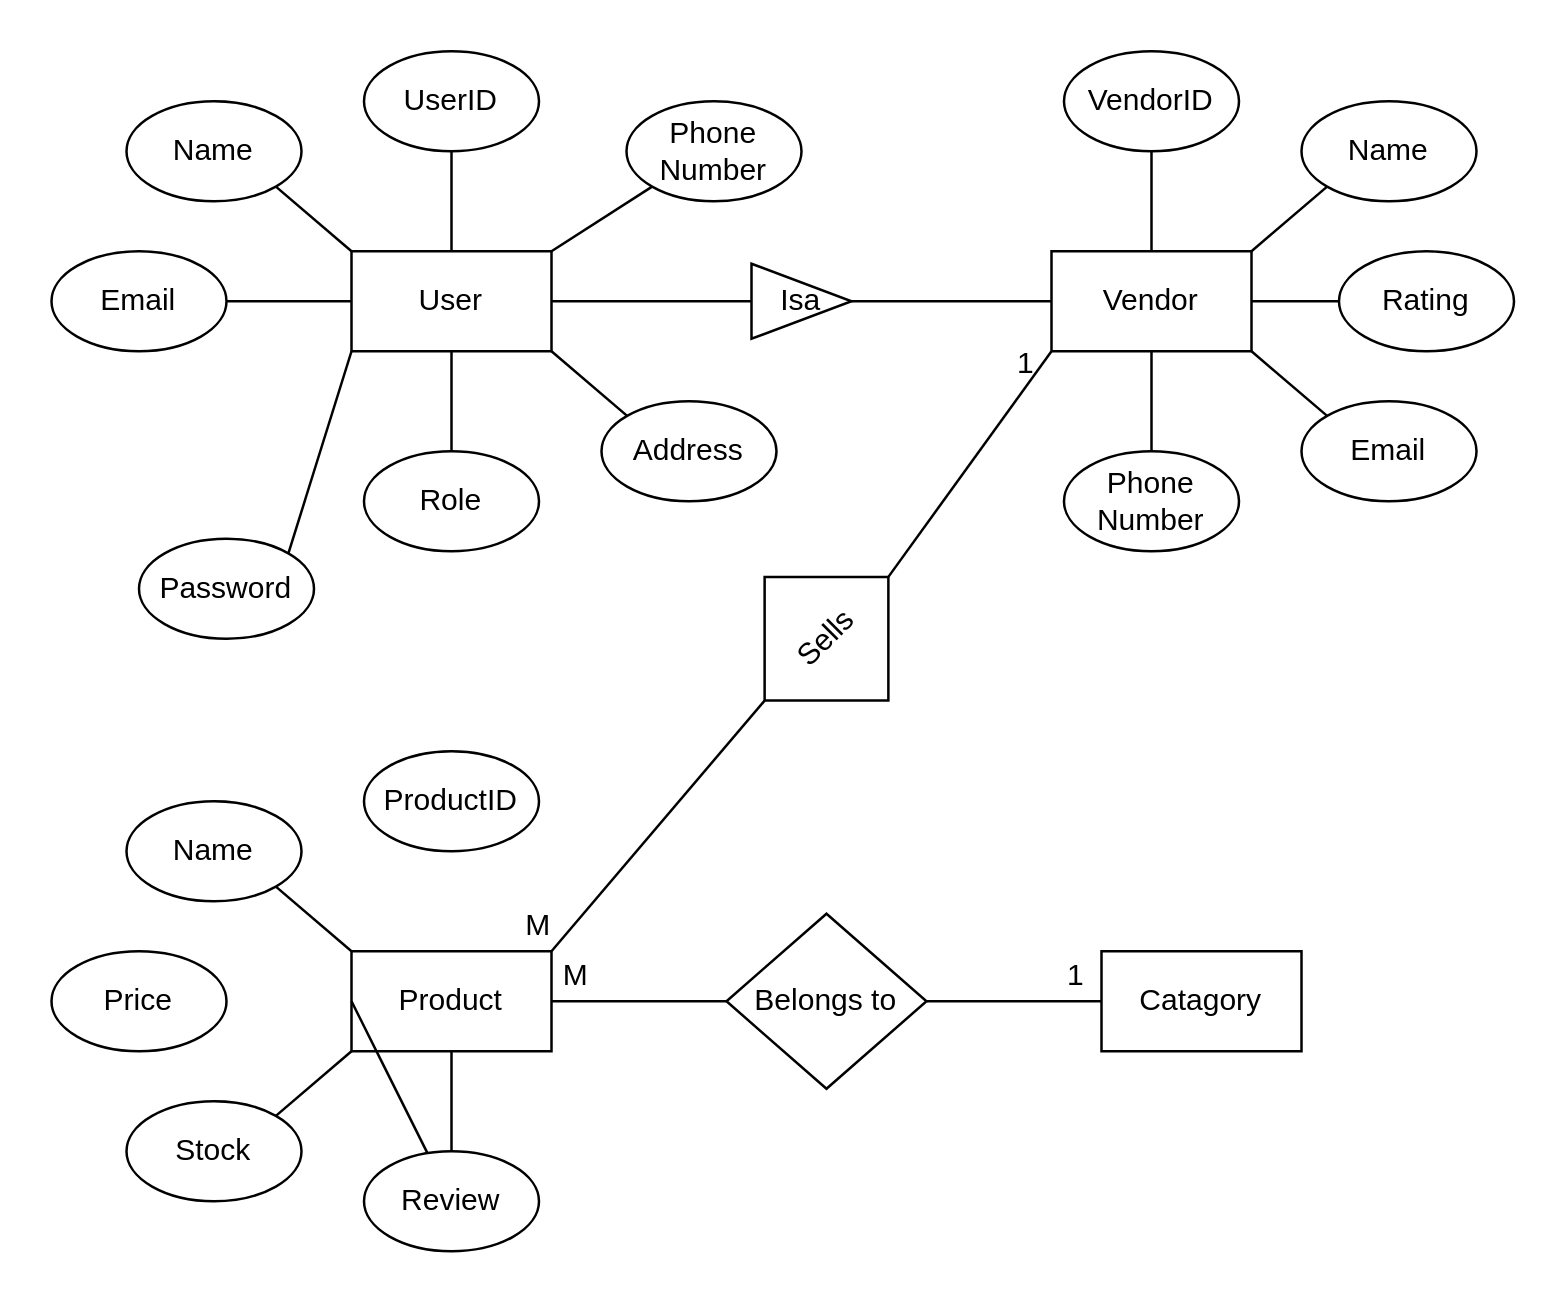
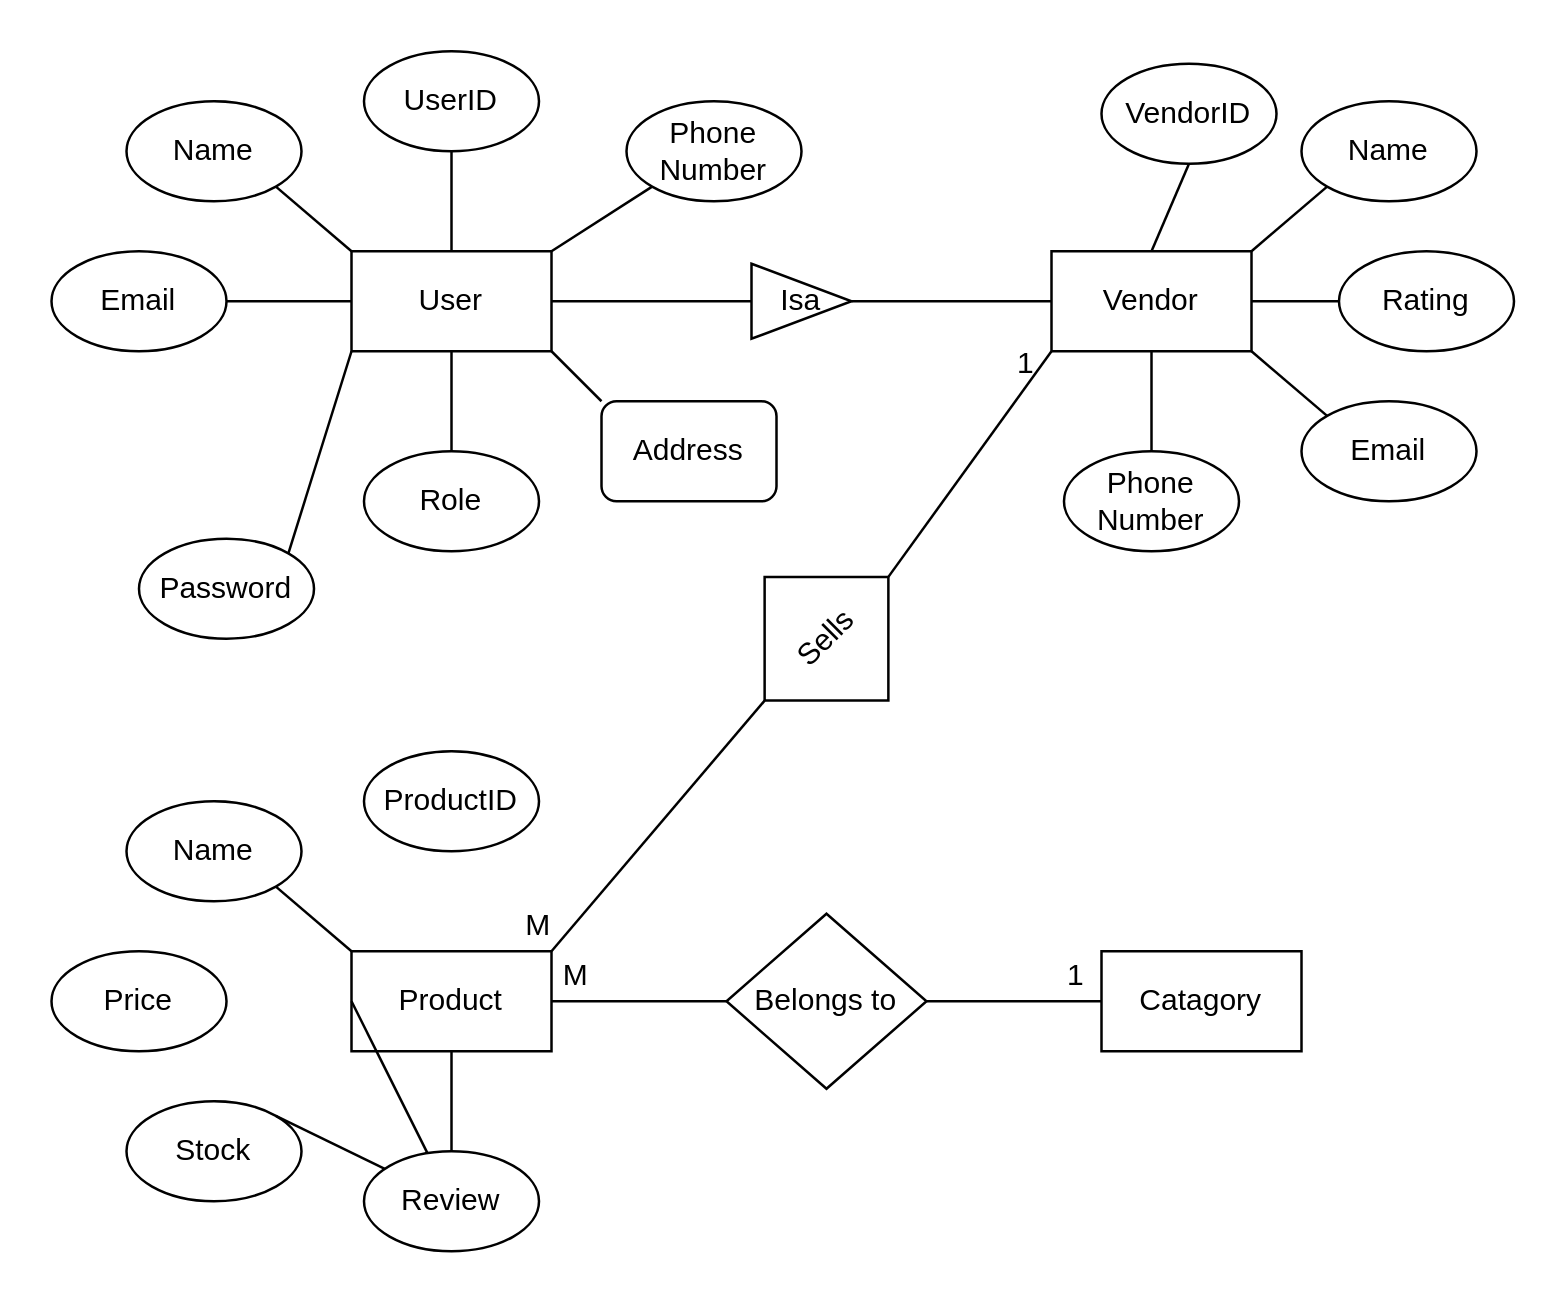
  <mxCell id="0" />
  <mxCell id="1" parent="0" />
  <mxCell id="2" value="User" style="rounded=0;whiteSpace=wrap;html=1;" vertex="1" parent="1"><mxGeometry x="140" y="100" width="80" height="40" as="geometry" /></mxCell>
  <mxCell id="3" value="UserID" style="ellipse;whiteSpace=wrap;html=1;" vertex="1" parent="1"><mxGeometry x="145" y="20" width="70" height="40" as="geometry" /></mxCell>
  <mxCell id="4" value="Name" style="ellipse;whiteSpace=wrap;html=1;" vertex="1" parent="1"><mxGeometry x="50" y="40" width="70" height="40" as="geometry" /></mxCell>
  <mxCell id="5" value="Email" style="ellipse;whiteSpace=wrap;html=1;" vertex="1" parent="1"><mxGeometry x="20" y="100" width="70" height="40" as="geometry" /></mxCell>
  <mxCell id="6" value="Password" style="ellipse;whiteSpace=wrap;html=1;" vertex="1" parent="1"><mxGeometry x="55" y="215" width="70" height="40" as="geometry" /></mxCell>
  <mxCell id="7" value="Role" style="ellipse;whiteSpace=wrap;html=1;" vertex="1" parent="1"><mxGeometry x="145" y="180" width="70" height="40" as="geometry" /></mxCell>
- <mxCell id="8" value="Address" style="ellipse;whiteSpace=wrap;html=1;" vertex="1" parent="1"><mxGeometry x="240" y="160" width="70" height="40" as="geometry" /></mxCell>
+ <mxCell id="8" value="Address" style="whiteSpace=wrap;html=1;rounded=1;" vertex="1" parent="1"><mxGeometry x="240" y="160" width="70" height="40" as="geometry" /></mxCell>
  <mxCell id="9" value="Phone Number" style="ellipse;whiteSpace=wrap;html=1;" vertex="1" parent="1"><mxGeometry x="250" y="40" width="70" height="40" as="geometry" /></mxCell>
  <mxCell id="10" value="Isa" style="triangle;whiteSpace=wrap;html=1;" vertex="1" parent="1"><mxGeometry x="300" y="105" width="40" height="30" as="geometry" /></mxCell>
  <mxCell id="11" value="" style="endArrow=none;html=1;rounded=0;entryX=0;entryY=0.5;entryDx=0;entryDy=0;exitX=1;exitY=0.5;exitDx=0;exitDy=0;" edge="1" parent="1" source="2" target="10"><mxGeometry width="50" height="50" relative="1" as="geometry"><mxPoint x="230" y="120" as="sourcePoint" /><mxPoint x="230" y="70" as="targetPoint" /></mxGeometry></mxCell>
  <mxCell id="12" value="" style="endArrow=none;html=1;rounded=0;entryX=0;entryY=1;entryDx=0;entryDy=0;exitX=1;exitY=0;exitDx=0;exitDy=0;" edge="1" parent="1" source="2" target="9"><mxGeometry width="50" height="50" relative="1" as="geometry"><mxPoint x="240" y="120" as="sourcePoint" /><mxPoint x="290" y="70" as="targetPoint" /></mxGeometry></mxCell>
  <mxCell id="13" value="" style="endArrow=none;html=1;rounded=0;entryX=0.5;entryY=1;entryDx=0;entryDy=0;exitX=0.5;exitY=0;exitDx=0;exitDy=0;" edge="1" parent="1" source="2" target="3"><mxGeometry width="50" height="50" relative="1" as="geometry"><mxPoint x="240" y="120" as="sourcePoint" /><mxPoint x="290" y="70" as="targetPoint" /></mxGeometry></mxCell>
  <mxCell id="14" value="" style="endArrow=none;html=1;rounded=0;entryX=1;entryY=1;entryDx=0;entryDy=0;exitX=0;exitY=0;exitDx=0;exitDy=0;" edge="1" parent="1" source="2" target="4"><mxGeometry width="50" height="50" relative="1" as="geometry"><mxPoint x="240" y="120" as="sourcePoint" /><mxPoint x="290" y="70" as="targetPoint" /></mxGeometry></mxCell>
  <mxCell id="15" value="" style="endArrow=none;html=1;rounded=0;entryX=1;entryY=0.5;entryDx=0;entryDy=0;exitX=0;exitY=0.5;exitDx=0;exitDy=0;" edge="1" parent="1" source="2" target="5"><mxGeometry width="50" height="50" relative="1" as="geometry"><mxPoint x="240" y="120" as="sourcePoint" /><mxPoint x="290" y="70" as="targetPoint" /></mxGeometry></mxCell>
  <mxCell id="16" value="" style="endArrow=none;html=1;rounded=0;entryX=1;entryY=0;entryDx=0;entryDy=0;exitX=0;exitY=1;exitDx=0;exitDy=0;" edge="1" parent="1" source="2" target="6"><mxGeometry width="50" height="50" relative="1" as="geometry"><mxPoint x="240" y="120" as="sourcePoint" /><mxPoint x="290" y="70" as="targetPoint" /></mxGeometry></mxCell>
  <mxCell id="17" value="" style="endArrow=none;html=1;rounded=0;exitX=0.5;exitY=0;exitDx=0;exitDy=0;entryX=0.5;entryY=1;entryDx=0;entryDy=0;" edge="1" parent="1" source="7" target="2"><mxGeometry width="50" height="50" relative="1" as="geometry"><mxPoint x="240" y="120" as="sourcePoint" /><mxPoint x="290" y="70" as="targetPoint" /></mxGeometry></mxCell>
  <mxCell id="18" value="" style="endArrow=none;html=1;rounded=0;exitX=1;exitY=1;exitDx=0;exitDy=0;entryX=0;entryY=0;entryDx=0;entryDy=0;" edge="1" parent="1" source="2" target="8"><mxGeometry width="50" height="50" relative="1" as="geometry"><mxPoint x="240" y="120" as="sourcePoint" /><mxPoint x="250" y="170" as="targetPoint" /></mxGeometry></mxCell>
  <mxCell id="19" value="Vendor" style="rounded=0;whiteSpace=wrap;html=1;" vertex="1" parent="1"><mxGeometry x="420" y="100" width="80" height="40" as="geometry" /></mxCell>
  <mxCell id="20" value="" style="endArrow=none;html=1;rounded=0;entryX=1;entryY=0.5;entryDx=0;entryDy=0;exitX=0;exitY=0.5;exitDx=0;exitDy=0;" edge="1" parent="1" source="19" target="10"><mxGeometry width="50" height="50" relative="1" as="geometry"><mxPoint x="300" y="130" as="sourcePoint" /><mxPoint x="350" y="80" as="targetPoint" /></mxGeometry></mxCell>
  <mxCell id="21" value="Product" style="rounded=0;whiteSpace=wrap;html=1;" vertex="1" parent="1"><mxGeometry x="140" y="380" width="80" height="40" as="geometry" /></mxCell>
  <mxCell id="22" value="ProductID" style="ellipse;whiteSpace=wrap;html=1;" vertex="1" parent="1"><mxGeometry x="145" y="300" width="70" height="40" as="geometry" /></mxCell>
  <mxCell id="23" value="Name" style="ellipse;whiteSpace=wrap;html=1;" vertex="1" parent="1"><mxGeometry x="50" y="320" width="70" height="40" as="geometry" /></mxCell>
  <mxCell id="24" value="Price" style="ellipse;whiteSpace=wrap;html=1;" vertex="1" parent="1"><mxGeometry x="20" y="380" width="70" height="40" as="geometry" /></mxCell>
  <mxCell id="25" value="Stock" style="ellipse;whiteSpace=wrap;html=1;" vertex="1" parent="1"><mxGeometry x="50" y="440" width="70" height="40" as="geometry" /></mxCell>
  <mxCell id="26" value="Review" style="ellipse;whiteSpace=wrap;html=1;" vertex="1" parent="1"><mxGeometry x="145" y="460" width="70" height="40" as="geometry" /></mxCell>
  <mxCell id="27" value="" style="endArrow=none;html=1;rounded=0;entryX=1;entryY=1;entryDx=0;entryDy=0;exitX=0;exitY=0;exitDx=0;exitDy=0;" edge="1" parent="1" source="21" target="23"><mxGeometry width="50" height="50" relative="1" as="geometry"><mxPoint x="180" y="460" as="sourcePoint" /><mxPoint x="230" y="410" as="targetPoint" /></mxGeometry></mxCell>
  <mxCell id="28" value="" style="endArrow=none;html=1;rounded=0;exitX=0;exitY=0.5;exitDx=0;exitDy=0;" edge="1" parent="1" source="21" target="26"><mxGeometry width="50" height="50" relative="1" as="geometry"><mxPoint x="180" y="460" as="sourcePoint" /><mxPoint x="230" y="410" as="targetPoint" /></mxGeometry></mxCell>
- <mxCell id="29" value="" style="endArrow=none;html=1;rounded=0;exitX=1;exitY=0;exitDx=0;exitDy=0;entryX=0;entryY=1;entryDx=0;entryDy=0;" edge="1" parent="1" source="25" target="21"><mxGeometry width="50" height="50" relative="1" as="geometry"><mxPoint x="180" y="460" as="sourcePoint" /><mxPoint x="230" y="410" as="targetPoint" /></mxGeometry></mxCell>
+ <mxCell id="29" value="" style="endArrow=none;html=1;rounded=0;exitX=1;exitY=0;exitDx=0;exitDy=0;" edge="1" parent="1" source="25" target="26"><mxGeometry width="50" height="50" relative="1" as="geometry"><mxPoint x="180" y="460" as="sourcePoint" /><mxPoint x="230" y="410" as="targetPoint" /></mxGeometry></mxCell>
  <mxCell id="30" value="" style="endArrow=none;html=1;rounded=0;entryX=0.5;entryY=1;entryDx=0;entryDy=0;" edge="1" parent="1" target="21"><mxGeometry width="50" height="50" relative="1" as="geometry"><mxPoint x="180" y="460" as="sourcePoint" /><mxPoint x="230" y="410" as="targetPoint" /></mxGeometry></mxCell>
  <mxCell id="31" value="Belongs to" style="rhombus;whiteSpace=wrap;html=1;" vertex="1" parent="1"><mxGeometry x="290" y="365" width="80" height="70" as="geometry" /></mxCell>
  <mxCell id="32" value="Catagory" style="rounded=0;whiteSpace=wrap;html=1;" vertex="1" parent="1"><mxGeometry x="440" y="380" width="80" height="40" as="geometry" /></mxCell>
  <mxCell id="33" value="" style="endArrow=none;html=1;rounded=0;entryX=0;entryY=0.5;entryDx=0;entryDy=0;exitX=1;exitY=0.5;exitDx=0;exitDy=0;" edge="1" parent="1" source="21" target="31"><mxGeometry width="50" height="50" relative="1" as="geometry"><mxPoint x="380" y="490" as="sourcePoint" /><mxPoint x="430" y="440" as="targetPoint" /></mxGeometry></mxCell>
  <mxCell id="34" value="" style="endArrow=none;html=1;rounded=0;entryX=1;entryY=0.5;entryDx=0;entryDy=0;exitX=0;exitY=0.5;exitDx=0;exitDy=0;" edge="1" parent="1" source="32" target="31"><mxGeometry width="50" height="50" relative="1" as="geometry"><mxPoint x="380" y="490" as="sourcePoint" /><mxPoint x="430" y="440" as="targetPoint" /></mxGeometry></mxCell>
  <mxCell id="35" value="M" style="text;html=1;align=center;verticalAlign=middle;whiteSpace=wrap;rounded=0;" vertex="1" parent="1"><mxGeometry x="220" y="380" width="20" height="20" as="geometry" /></mxCell>
  <mxCell id="36" value="1" style="text;html=1;align=center;verticalAlign=middle;whiteSpace=wrap;rounded=0;" vertex="1" parent="1"><mxGeometry x="420" y="380" width="20" height="20" as="geometry" /></mxCell>
- <mxCell id="37" value="VendorID" style="ellipse;whiteSpace=wrap;html=1;" vertex="1" parent="1"><mxGeometry x="425" y="20" width="70" height="40" as="geometry" /></mxCell>
+ <mxCell id="37" value="VendorID" style="ellipse;whiteSpace=wrap;html=1;" vertex="1" parent="1"><mxGeometry x="440" y="25" width="70" height="40" as="geometry" /></mxCell>
  <mxCell id="38" value="Name" style="ellipse;whiteSpace=wrap;html=1;" vertex="1" parent="1"><mxGeometry x="520" y="40" width="70" height="40" as="geometry" /></mxCell>
  <mxCell id="39" value="Rating" style="ellipse;whiteSpace=wrap;html=1;" vertex="1" parent="1"><mxGeometry x="535" y="100" width="70" height="40" as="geometry" /></mxCell>
  <mxCell id="40" value="Email" style="ellipse;whiteSpace=wrap;html=1;" vertex="1" parent="1"><mxGeometry x="520" y="160" width="70" height="40" as="geometry" /></mxCell>
  <mxCell id="41" value="Phone Number" style="ellipse;whiteSpace=wrap;html=1;" vertex="1" parent="1"><mxGeometry x="425" y="180" width="70" height="40" as="geometry" /></mxCell>
  <mxCell id="42" value="Sells" style="rhombus;whiteSpace=wrap;html=1;rotation=-45;" vertex="1" parent="1"><mxGeometry x="295" y="220" width="70" height="70" as="geometry" /></mxCell>
  <mxCell id="43" value="" style="endArrow=none;html=1;rounded=0;entryX=0;entryY=1;entryDx=0;entryDy=0;exitX=1;exitY=0.5;exitDx=0;exitDy=0;" edge="1" parent="1" source="42" target="19"><mxGeometry width="50" height="50" relative="1" as="geometry"><mxPoint x="330" y="260" as="sourcePoint" /><mxPoint x="380" y="210" as="targetPoint" /></mxGeometry></mxCell>
  <mxCell id="44" value="" style="endArrow=none;html=1;rounded=0;entryX=0;entryY=0.5;entryDx=0;entryDy=0;exitX=0;exitY=0;exitDx=0;exitDy=0;" edge="1" parent="1" source="35" target="42"><mxGeometry width="50" height="50" relative="1" as="geometry"><mxPoint x="330" y="260" as="sourcePoint" /><mxPoint x="380" y="210" as="targetPoint" /></mxGeometry></mxCell>
  <mxCell id="45" value="" style="endArrow=none;html=1;rounded=0;entryX=0.5;entryY=0;entryDx=0;entryDy=0;exitX=0.5;exitY=1;exitDx=0;exitDy=0;" edge="1" parent="1" source="19" target="41"><mxGeometry width="50" height="50" relative="1" as="geometry"><mxPoint x="330" y="300" as="sourcePoint" /><mxPoint x="380" y="250" as="targetPoint" /></mxGeometry></mxCell>
  <mxCell id="46" value="" style="endArrow=none;html=1;rounded=0;entryX=0;entryY=0;entryDx=0;entryDy=0;exitX=1;exitY=1;exitDx=0;exitDy=0;" edge="1" parent="1" source="19" target="40"><mxGeometry width="50" height="50" relative="1" as="geometry"><mxPoint x="330" y="300" as="sourcePoint" /><mxPoint x="380" y="250" as="targetPoint" /></mxGeometry></mxCell>
  <mxCell id="47" value="" style="endArrow=none;html=1;rounded=0;entryX=0;entryY=0.5;entryDx=0;entryDy=0;exitX=1;exitY=0.5;exitDx=0;exitDy=0;" edge="1" parent="1" source="19" target="39"><mxGeometry width="50" height="50" relative="1" as="geometry"><mxPoint x="440" y="220" as="sourcePoint" /><mxPoint x="490" y="170" as="targetPoint" /></mxGeometry></mxCell>
  <mxCell id="48" value="" style="endArrow=none;html=1;rounded=0;entryX=0;entryY=1;entryDx=0;entryDy=0;exitX=1;exitY=0;exitDx=0;exitDy=0;" edge="1" parent="1" source="19" target="38"><mxGeometry width="50" height="50" relative="1" as="geometry"><mxPoint x="440" y="220" as="sourcePoint" /><mxPoint x="490" y="170" as="targetPoint" /></mxGeometry></mxCell>
  <mxCell id="49" value="" style="endArrow=none;html=1;rounded=0;entryX=0.5;entryY=1;entryDx=0;entryDy=0;exitX=0.5;exitY=0;exitDx=0;exitDy=0;" edge="1" parent="1" source="19" target="37"><mxGeometry width="50" height="50" relative="1" as="geometry"><mxPoint x="440" y="220" as="sourcePoint" /><mxPoint x="490" y="170" as="targetPoint" /></mxGeometry></mxCell>
  <mxCell id="50" value="M" style="text;html=1;align=center;verticalAlign=middle;whiteSpace=wrap;rounded=0;" vertex="1" parent="1"><mxGeometry x="200" y="360" width="30" height="20" as="geometry" /></mxCell>
  <mxCell id="51" value="1" style="text;html=1;align=center;verticalAlign=middle;whiteSpace=wrap;rounded=0;" vertex="1" parent="1"><mxGeometry x="395" y="135" width="30" height="20" as="geometry" /></mxCell>
